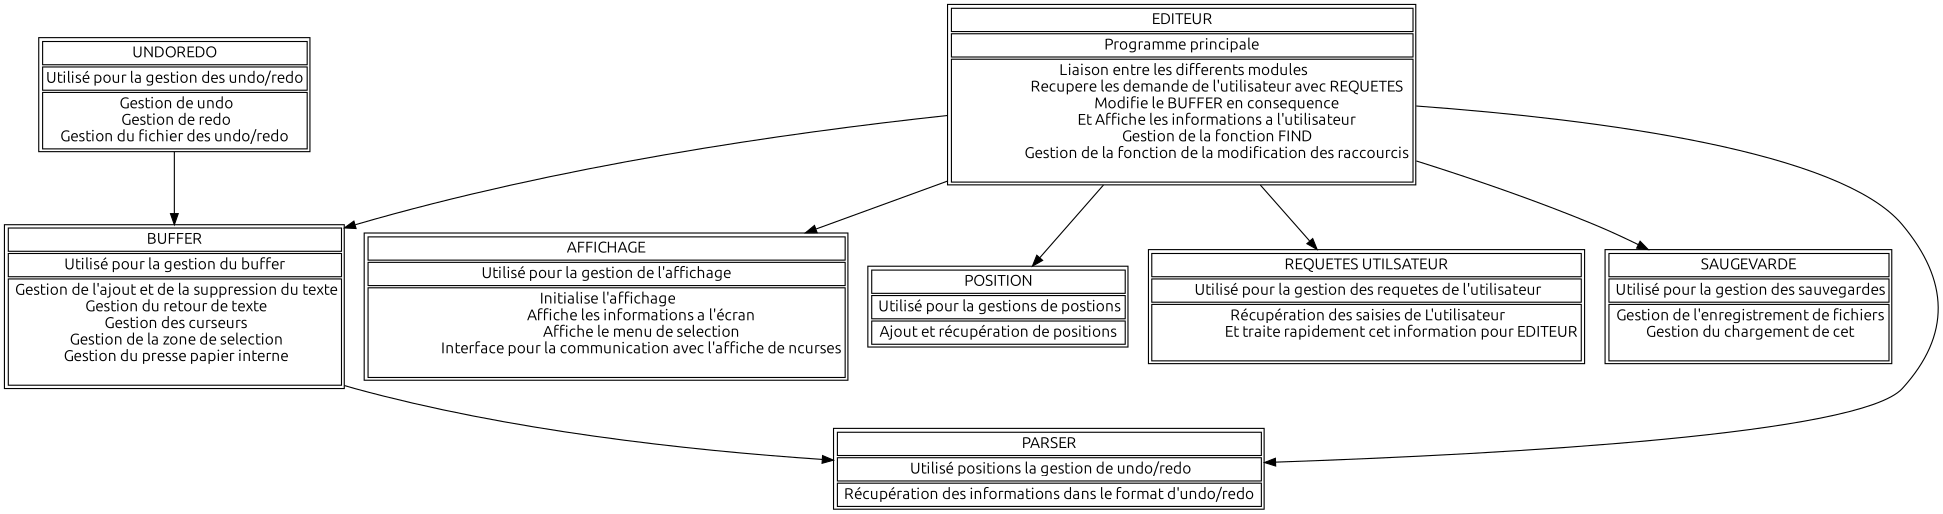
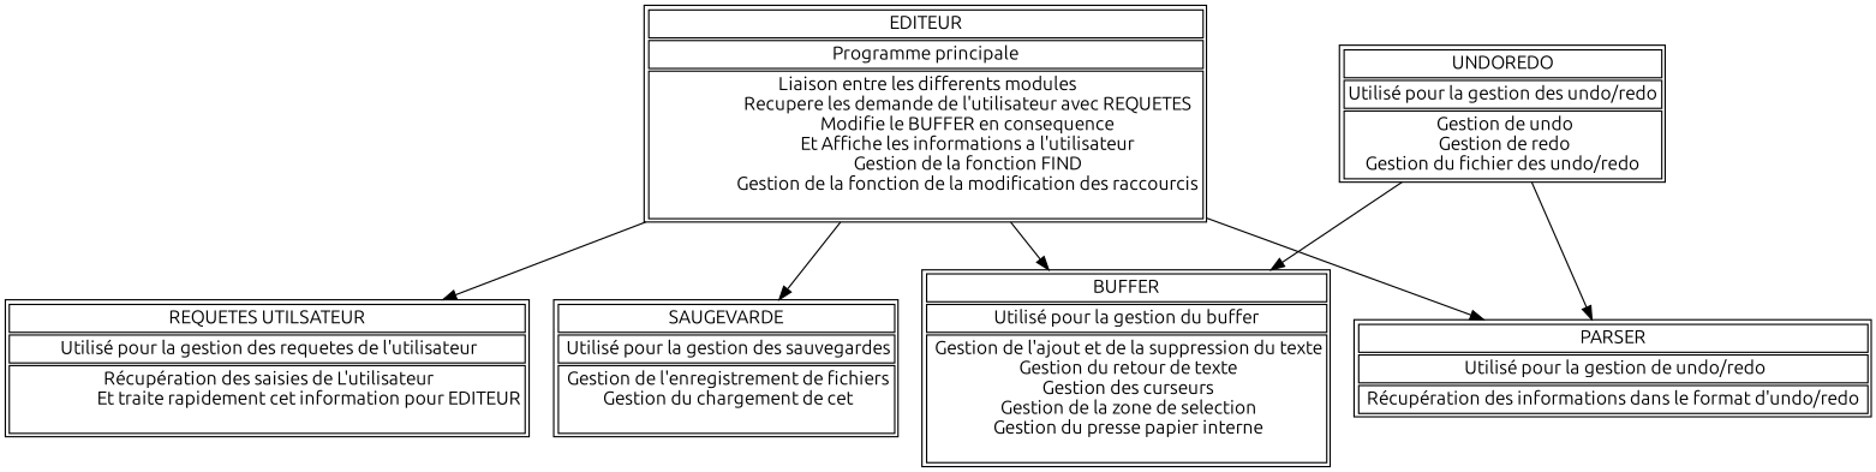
  digraph {
    fontname=Ubuntu
    node [fontname=Ubuntu margin=0 shape=none]
    edge [fontname=Ubuntu]
-   n1 [label=< 		<TABLE> 			<tr> 				<td> AFFICHAGE </td> 			</tr> 			<tr> 				<td> Utilisé pour la gestion de l'affichage </td> 			</tr> 			<tr> 				<td> 					Initialise l'affichage<br/>                     Affiche les informations a l'écran<br/>                     Affiche le menu de selection<br/>                     Interface pour la communication avec l'affiche de ncurses<br/> 				</td> 			</tr> 		</TABLE> 		>]
    n2 [label=< 		<TABLE> 			<tr> 				<td> BUFFER </td> 			</tr> 			<tr> 				<td> Utilisé pour la gestion du buffer </td> 			</tr> 			<tr> 				<td> 					Gestion de l'ajout et de la suppression du texte<br/> 					Gestion du retour de texte<br/> 					Gestion des curseurs<br/> 					Gestion de la zone de selection<br/> 					Gestion du presse papier interne<br/> 				</td> 			</tr> 		</TABLE> 		>]
-   n3 [label=< 		<TABLE> 			<tr><td>POSITION</td></tr> 			<tr><td> Utilisé pour la gestions de postions</td></tr> 			<tr> 				<td> 					Ajout et récupération de positions 				</td> 			</tr> 		</TABLE> 	>]
    n4 [label=< 		<TABLE> 			<tr> 				<td> EDITEUR </td> 			</tr> 			<tr> 				<td>Programme principale</td> 			</tr> 			<tr> 				<td> 					Liaison entre les differents modules<br/>                     Recupere les demande de l'utilisateur avec REQUETES<br/>                     Modifie le BUFFER en consequence<br/>                     Et Affiche les informations a l'utilisateur<br/>                     Gestion de la fonction FIND<br/>                     Gestion de la fonction de la modification des raccourcis<br/> 				</td> 			</tr> 		</TABLE> 		>]
    n5 [label=< 		<TABLE> 			<tr> 				<td> REQUETES UTILSATEUR </td> 			</tr> 			<tr> 				<td> Utilisé pour la gestion des requetes de l'utilisateur</td> 			</tr> 			<tr> 				<td> 					Récupération des saisies de L'utilisateur<br/>                     Et traite rapidement cet information pour EDITEUR<br/> 				</td> 			</tr> 		</TABLE> 		>]
    n6 [label=< 		<TABLE> 			<tr> 				<td>SAUGEVARDE</td> 			</tr> 			<tr> 				<td> Utilisé pour la gestion des sauvegardes</td> 			</tr> 			<tr> 				<td> 					Gestion de l'enregistrement de fichiers<br/> 					Gestion du chargement de cet<br/> 				</td> 			</tr> 		</TABLE> 		>]
-   n7 [label=< 		<TABLE> 			<tr><td>PARSER</td></tr> 			<tr><td> Utilisé positions la gestion de undo/redo</td></tr> 			<tr> 				<td> 					Récupération des informations dans le format d'undo/redo 				</td> 			</tr> 		</TABLE> 	>]
+   n7 [label=< 		<TABLE> 			<tr><td>PARSER</td></tr> 			<tr><td> Utilisé pour la gestion de undo/redo</td></tr> 			<tr> 				<td> 					Récupération des informations dans le format d'undo/redo 				</td> 			</tr> 		</TABLE> 	>]
    n8 [label=< 		<TABLE> 			<tr><td>UNDOREDO</td></tr> 			<tr><td>Utilisé pour la gestion des undo/redo</td></tr> 			<tr> 				<td> 					Gestion de undo<br/> 					Gestion de redo<br/> 					Gestion du fichier des undo/redo 				</td> 			</tr> 		</TABLE> 	>]
-   n4 -> n1
    n4 -> n2
-   n4 -> n3
    n4 -> n5
    n4 -> n6
    n4 -> n7
    n8 -> n2
-   n2 -> n7
+   n8 -> n7
  }
